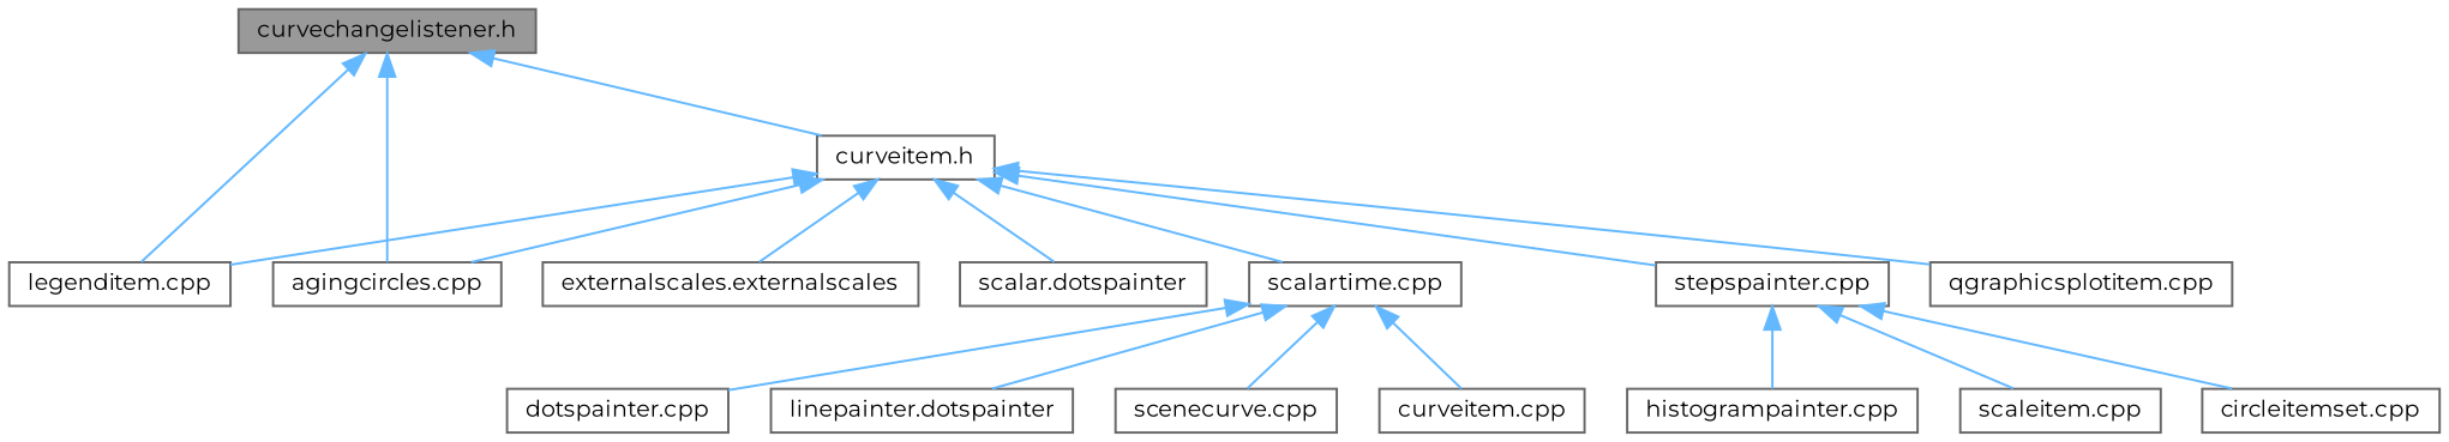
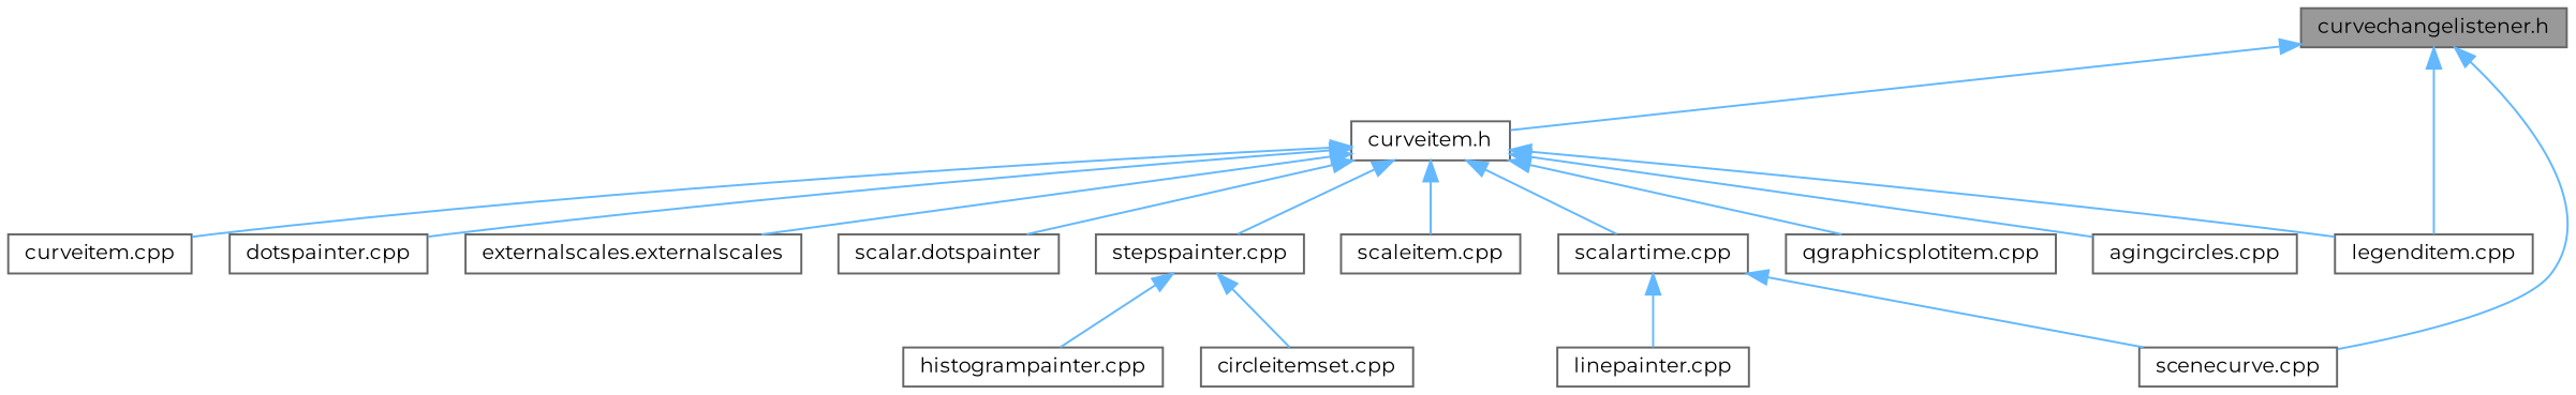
  digraph {
    fontname=Montserrat
    node [color=grey40 fillcolor=white fontname=Montserrat fontsize=10 shape=box style=filled]
    edge [color=steelblue1 dir=back fontname=Montserrat fontsize=10 labelfontname=Helvetica labelfontsize=10 style=solid]
    n1 [color=gray40 fillcolor=grey60 fontcolor=black height=0.2 label="curvechangelistener.h" width=0.4]
    n2 [height=0.2 label="curveitem.h" width=0.4]
    n3 [height=0.2 label="scenecurve.cpp" width=0.4]
    n4 [height=0.2 label="legenditem.cpp" width=0.4]
    n5 [height=0.2 label="qgraphicsplotitem.cpp" width=0.4]
    n6 [height=0.2 label="agingcircles.cpp" width=0.4]
    n7 [height=0.2 label="curveitem.cpp" width=0.4]
    n8 [height=0.2 label="dotspainter.cpp" width=0.4]
    n9 [height=0.2 label="externalscales.externalscales" width=0.4]
    n10 [height=0.2 label="scalar.dotspainter" width=0.4]
    n11 [height=0.2 label="scalartime.cpp" width=0.4]
    n12 [height=0.2 label="scaleitem.cpp" width=0.4]
    n13 [height=0.2 label="stepspainter.cpp" width=0.4]
    n14 [height=0.2 label="circleitemset.cpp" width=0.4]
    n15 [height=0.2 label="histogrampainter.cpp" width=0.4]
-   n16 [height=0.2 label="linepainter.dotspainter" width=0.4]
+   n16 [height=0.2 label="linepainter.cpp" width=0.4]
    n1 -> n2
-   n1 -> n6
+   n1 -> n3
    n1 -> n4
    n2 -> n4
    n2 -> n5
    n2 -> n6
-   n11 -> n7
-   n11 -> n8
+   n2 -> n7
+   n2 -> n8
    n2 -> n9
    n2 -> n10
    n2 -> n11
-   n13 -> n12
+   n2 -> n12
    n2 -> n13
    n11 -> n3
    n11 -> n16
    n13 -> n14
    n13 -> n15
  }
